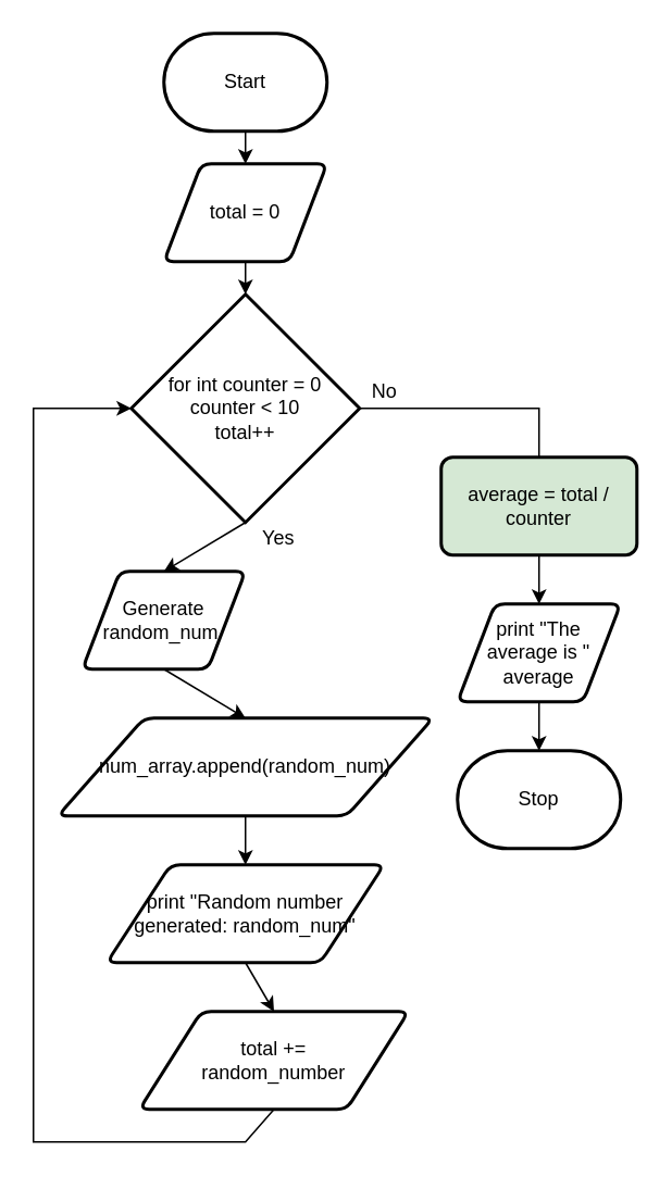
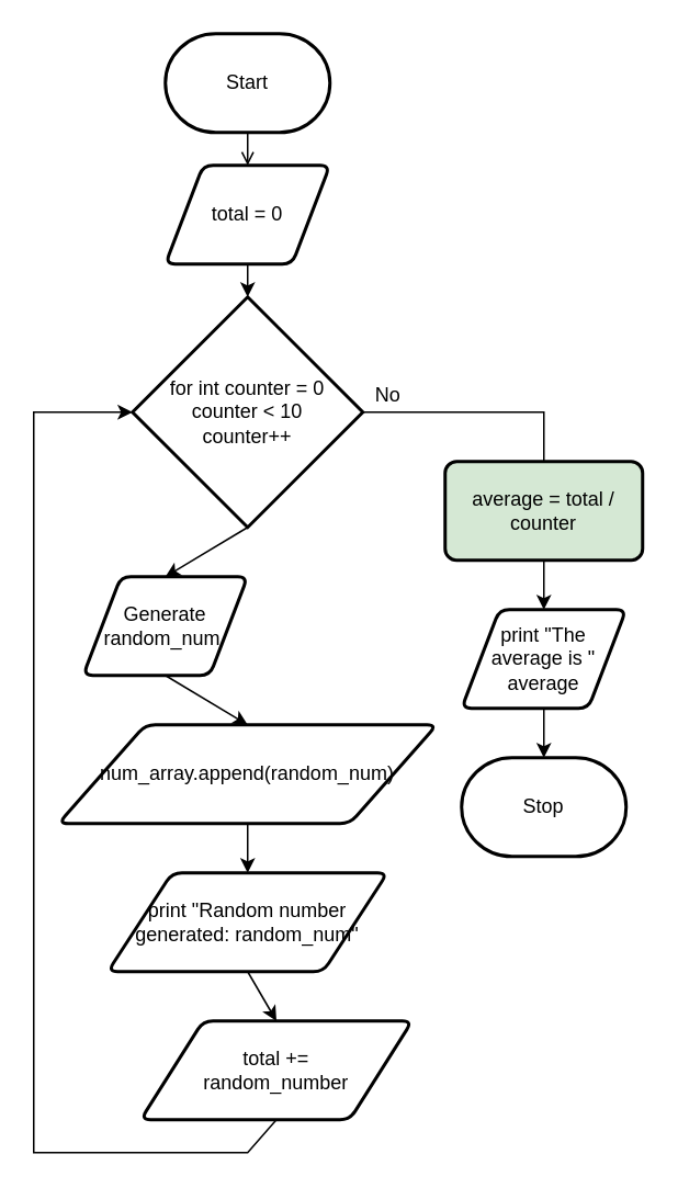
  <mxCell id="0" />
  <mxCell id="1" parent="0" />
- <mxCell id="2" style="edgeStyle=none;rounded=0;html=1;exitX=0.5;exitY=1;exitDx=0;exitDy=0;exitPerimeter=0;entryX=0.5;entryY=0;entryDx=0;entryDy=0;" parent="1" source="3" target="22" edge="1"><mxGeometry relative="1" as="geometry" /></mxCell>
+ <mxCell id="2" style="edgeStyle=none;rounded=0;html=1;exitX=0.5;exitY=1;exitDx=0;exitDy=0;exitPerimeter=0;entryX=0.5;entryY=0;entryDx=0;entryDy=0;endArrow=open;" parent="1" source="3" target="22" edge="1"><mxGeometry relative="1" as="geometry" /></mxCell>
  <mxCell id="3" value="Start" style="strokeWidth=2;html=1;shape=mxgraph.flowchart.terminator;whiteSpace=wrap;" parent="1" vertex="1"><mxGeometry x="100" y="20" width="100" height="60" as="geometry" /></mxCell>
  <mxCell id="4" value="Stop" style="strokeWidth=2;html=1;shape=mxgraph.flowchart.terminator;whiteSpace=wrap;" parent="1" vertex="1"><mxGeometry x="280" y="460" width="100" height="60" as="geometry" /></mxCell>
  <mxCell id="5" style="edgeStyle=none;html=1;exitX=0.5;exitY=1;exitDx=0;exitDy=0;exitPerimeter=0;entryX=0.5;entryY=0;entryDx=0;entryDy=0;" parent="1" source="7" target="10" edge="1"><mxGeometry relative="1" as="geometry" /></mxCell>
  <mxCell id="6" style="edgeStyle=none;rounded=0;html=1;exitX=1;exitY=0.5;exitDx=0;exitDy=0;exitPerimeter=0;entryX=0.5;entryY=0;entryDx=0;entryDy=0;entryPerimeter=0;" parent="1" source="7" edge="1"><mxGeometry relative="1" as="geometry"><mxPoint x="330" y="300" as="targetPoint" /><Array as="points"><mxPoint x="330" y="250" /></Array></mxGeometry></mxCell>
- <mxCell id="7" value="for int counter = 0&lt;br&gt;counter &amp;lt; 10&lt;br&gt;total++" style="strokeWidth=2;html=1;shape=mxgraph.flowchart.decision;whiteSpace=wrap;" parent="1" vertex="1"><mxGeometry x="80" y="180" width="140" height="140" as="geometry" /></mxCell>
+ <mxCell id="7" value="for int counter = 0&lt;br&gt;counter &amp;lt; 10&lt;br&gt;counter++" style="strokeWidth=2;html=1;shape=mxgraph.flowchart.decision;whiteSpace=wrap;" parent="1" vertex="1"><mxGeometry x="80" y="180" width="140" height="140" as="geometry" /></mxCell>
  <mxCell id="8" style="edgeStyle=none;html=1;exitX=0.5;exitY=1;exitDx=0;exitDy=0;entryX=0.5;entryY=0;entryDx=0;entryDy=0;" parent="1" target="12" edge="1"><mxGeometry relative="1" as="geometry"><mxPoint x="150" y="500" as="sourcePoint" /></mxGeometry></mxCell>
  <mxCell id="9" style="edgeStyle=none;rounded=0;html=1;exitX=0.5;exitY=1;exitDx=0;exitDy=0;entryX=0.5;entryY=0;entryDx=0;entryDy=0;" edge="1" parent="1" source="10" target="23"><mxGeometry relative="1" as="geometry" /></mxCell>
  <mxCell id="10" value="Generate &lt;br&gt;random_num&amp;nbsp;" style="shape=parallelogram;html=1;strokeWidth=2;perimeter=parallelogramPerimeter;whiteSpace=wrap;rounded=1;arcSize=12;size=0.23;" parent="1" vertex="1"><mxGeometry x="50" y="350" width="100" height="60" as="geometry" /></mxCell>
  <mxCell id="11" style="edgeStyle=none;rounded=0;html=1;exitX=0.5;exitY=1;exitDx=0;exitDy=0;entryX=0.5;entryY=0;entryDx=0;entryDy=0;" parent="1" source="12" target="15" edge="1"><mxGeometry relative="1" as="geometry" /></mxCell>
  <mxCell id="12" value="print &quot;Random number generated: random_num&quot;" style="shape=parallelogram;html=1;strokeWidth=2;perimeter=parallelogramPerimeter;whiteSpace=wrap;rounded=1;arcSize=12;size=0.23;" parent="1" vertex="1"><mxGeometry x="65" y="530" width="170" height="60" as="geometry" /></mxCell>
- <mxCell id="13" value="Yes" style="text;html=1;align=center;verticalAlign=middle;resizable=0;points=[];autosize=1;strokeColor=none;fillColor=none;" parent="1" vertex="1"><mxGeometry x="150" y="320" width="40" height="20" as="geometry" /></mxCell>
  <mxCell id="14" style="edgeStyle=none;html=1;exitX=0.5;exitY=1;exitDx=0;exitDy=0;entryX=0;entryY=0.5;entryDx=0;entryDy=0;entryPerimeter=0;rounded=0;" edge="1" parent="1" source="15" target="7"><mxGeometry relative="1" as="geometry"><Array as="points"><mxPoint x="150" y="700" /><mxPoint x="20" y="700" /><mxPoint x="20" y="250" /></Array></mxGeometry></mxCell>
  <mxCell id="15" value="total += &lt;br&gt;random_number" style="shape=parallelogram;html=1;strokeWidth=2;perimeter=parallelogramPerimeter;whiteSpace=wrap;rounded=1;arcSize=12;size=0.23;" parent="1" vertex="1"><mxGeometry x="85" y="620" width="165" height="60" as="geometry" /></mxCell>
  <mxCell id="16" style="edgeStyle=none;rounded=0;html=1;exitX=0.5;exitY=1;exitDx=0;exitDy=0;entryX=0.5;entryY=0;entryDx=0;entryDy=0;entryPerimeter=0;" parent="1" source="17" target="4" edge="1"><mxGeometry relative="1" as="geometry" /></mxCell>
  <mxCell id="17" value="print &quot;The average is &quot; average" style="shape=parallelogram;html=1;strokeWidth=2;perimeter=parallelogramPerimeter;whiteSpace=wrap;rounded=1;arcSize=12;size=0.23;" parent="1" vertex="1"><mxGeometry x="280" y="370" width="100" height="60" as="geometry" /></mxCell>
  <mxCell id="18" style="edgeStyle=none;rounded=0;html=1;exitX=0.5;exitY=1;exitDx=0;exitDy=0;entryX=0.5;entryY=0;entryDx=0;entryDy=0;" parent="1" source="19" target="17" edge="1"><mxGeometry relative="1" as="geometry" /></mxCell>
  <mxCell id="19" value="average = total / counter" style="rounded=1;whiteSpace=wrap;html=1;absoluteArcSize=1;arcSize=14;strokeWidth=2;fillColor=#d5e8d4;" parent="1" vertex="1"><mxGeometry x="270" y="280" width="120" height="60" as="geometry" /></mxCell>
  <mxCell id="20" value="No" style="text;html=1;align=center;verticalAlign=middle;resizable=0;points=[];autosize=1;strokeColor=none;fillColor=none;" parent="1" vertex="1"><mxGeometry x="220" y="230" width="30" height="20" as="geometry" /></mxCell>
  <mxCell id="21" style="edgeStyle=none;rounded=0;html=1;exitX=0.5;exitY=1;exitDx=0;exitDy=0;entryX=0.5;entryY=0;entryDx=0;entryDy=0;entryPerimeter=0;" parent="1" source="22" target="7" edge="1"><mxGeometry relative="1" as="geometry" /></mxCell>
  <mxCell id="22" value="total = 0" style="shape=parallelogram;html=1;strokeWidth=2;perimeter=parallelogramPerimeter;whiteSpace=wrap;rounded=1;arcSize=12;size=0.23;" parent="1" vertex="1"><mxGeometry x="100" y="100" width="100" height="60" as="geometry" /></mxCell>
  <mxCell id="23" value="num_array.append(random_num)" style="shape=parallelogram;html=1;strokeWidth=2;perimeter=parallelogramPerimeter;whiteSpace=wrap;rounded=1;arcSize=12;size=0.23;" vertex="1" parent="1"><mxGeometry x="35" y="440" width="230" height="60" as="geometry" /></mxCell>
